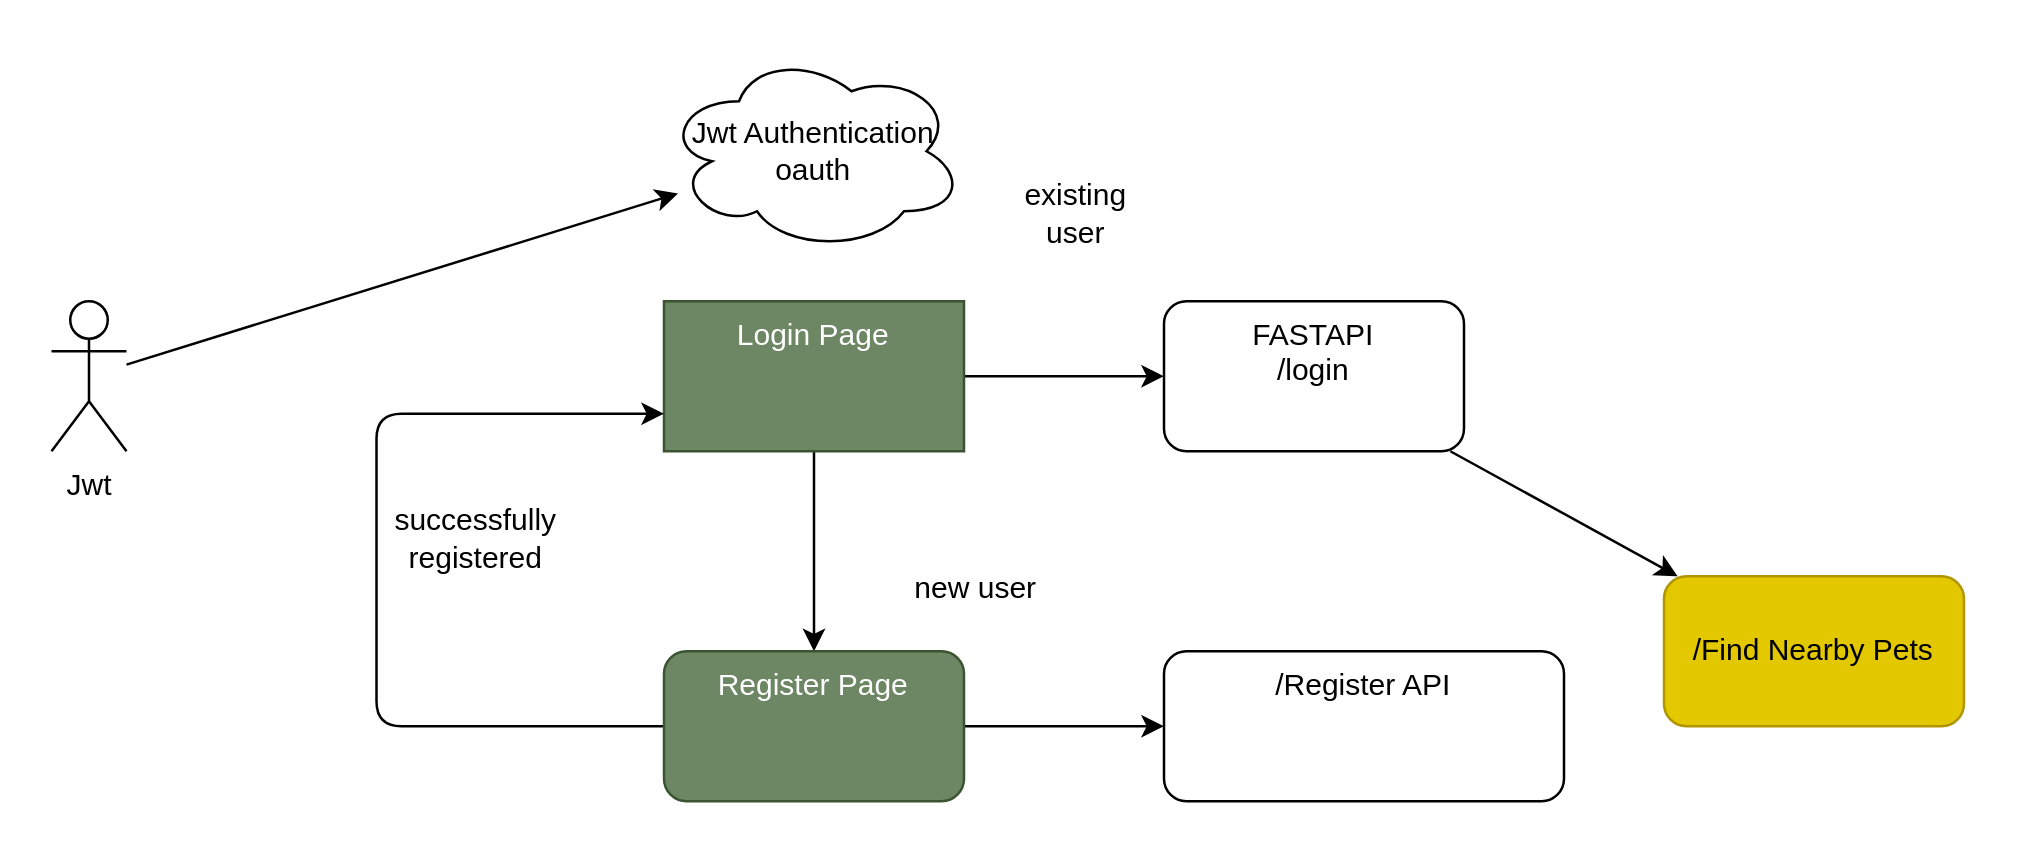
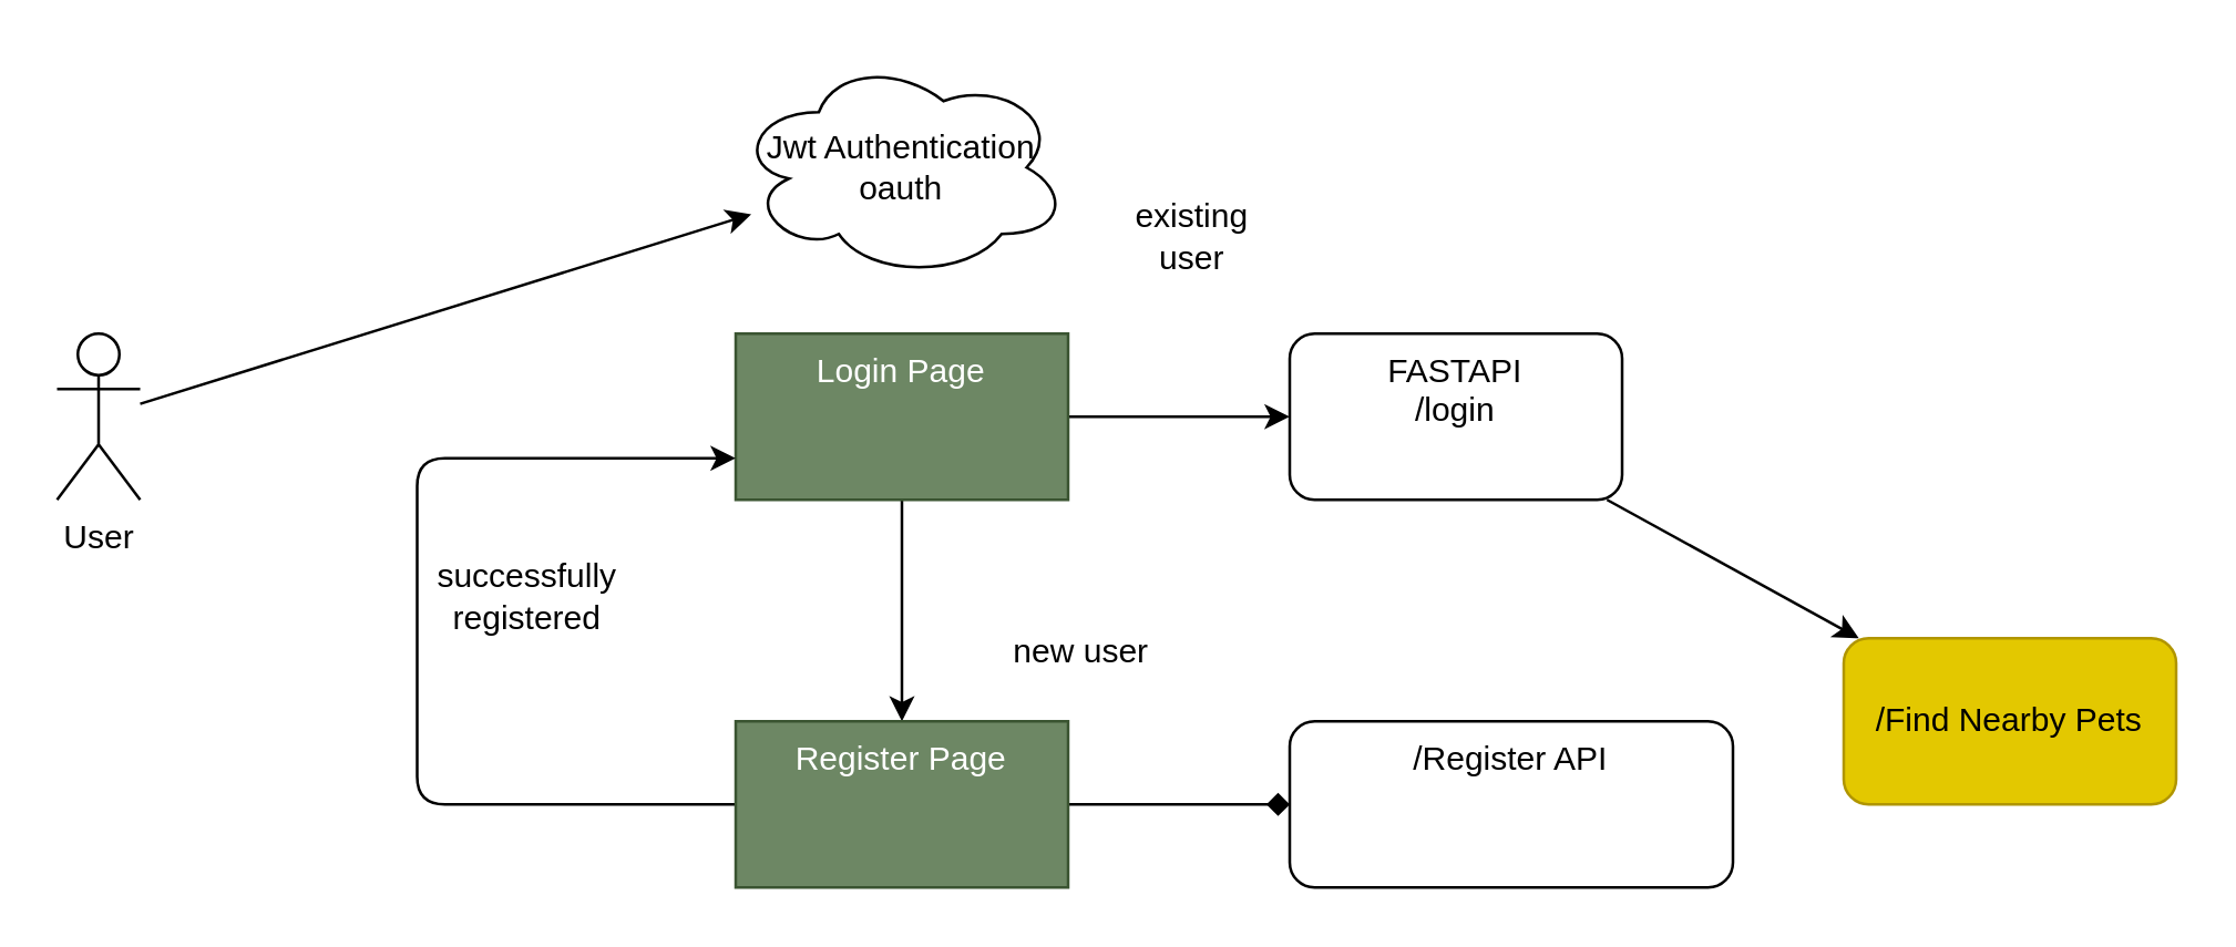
  <mxCell id="0" />
  <mxCell id="1" parent="0" />
  <mxCell id="2" value="" style="edgeStyle=none;html=1;" edge="1" parent="1" source="3" target="16"><mxGeometry relative="1" as="geometry" /></mxCell>
- <mxCell id="3" value="Jwt" style="shape=umlActor;verticalLabelPosition=bottom;verticalAlign=top;html=1;outlineConnect=0;" vertex="1" parent="1"><mxGeometry x="20" y="120" width="30" height="60" as="geometry" /></mxCell>
+ <mxCell id="3" value="User" style="shape=umlActor;verticalLabelPosition=bottom;verticalAlign=top;html=1;outlineConnect=0;" vertex="1" parent="1"><mxGeometry x="20" y="120" width="30" height="60" as="geometry" /></mxCell>
  <mxCell id="4" value="" style="edgeStyle=none;html=1;" edge="1" parent="1" source="6" target="8"><mxGeometry relative="1" as="geometry" /></mxCell>
  <mxCell id="5" value="" style="edgeStyle=none;html=1;" edge="1" parent="1" source="6" target="11"><mxGeometry relative="1" as="geometry" /></mxCell>
  <mxCell id="6" value="&lt;div style=&quot;&quot;&gt;&lt;span style=&quot;background-color: initial;&quot;&gt;Login Page&lt;/span&gt;&lt;/div&gt;" style="whiteSpace=wrap;html=1;verticalAlign=top;align=center;fillColor=#6d8764;fontColor=#ffffff;strokeColor=#3A5431;" vertex="1" parent="1"><mxGeometry x="265" y="120" width="120" height="60" as="geometry" /></mxCell>
  <mxCell id="7" style="edgeStyle=none;html=1;" edge="1" parent="1" source="8" target="17"><mxGeometry relative="1" as="geometry" /></mxCell>
  <mxCell id="8" value="FASTAPI&lt;br&gt;/login" style="rounded=1;whiteSpace=wrap;html=1;verticalAlign=top;" vertex="1" parent="1"><mxGeometry x="465" y="120" width="120" height="60" as="geometry" /></mxCell>
  <mxCell id="9" style="edgeStyle=none;html=1;entryX=0;entryY=0.75;entryDx=0;entryDy=0;" edge="1" parent="1" source="11" target="6"><mxGeometry relative="1" as="geometry"><Array as="points"><mxPoint x="150" y="290" /><mxPoint x="150" y="165" /></Array></mxGeometry></mxCell>
- <mxCell id="10" value="" style="edgeStyle=none;html=1;" edge="1" parent="1" source="11" target="15"><mxGeometry relative="1" as="geometry" /></mxCell>
- <mxCell id="11" value="Register Page" style="rounded=1;whiteSpace=wrap;html=1;verticalAlign=top;fillColor=#6d8764;fontColor=#ffffff;strokeColor=#3A5431;" vertex="1" parent="1"><mxGeometry x="265" y="260" width="120" height="60" as="geometry" /></mxCell>
+ <mxCell id="10" value="" style="edgeStyle=none;html=1;endArrow=diamond;" edge="1" parent="1" source="11" target="15"><mxGeometry relative="1" as="geometry" /></mxCell>
+ <mxCell id="11" value="Register Page" style="whiteSpace=wrap;html=1;verticalAlign=top;fillColor=#6d8764;fontColor=#ffffff;strokeColor=#3A5431;rounded=0;" vertex="1" parent="1"><mxGeometry x="265" y="260" width="120" height="60" as="geometry" /></mxCell>
  <mxCell id="12" value="existing user" style="text;html=1;strokeColor=none;fillColor=none;align=center;verticalAlign=middle;whiteSpace=wrap;rounded=0;" vertex="1" parent="1"><mxGeometry x="400" y="70" width="60" height="30" as="geometry" /></mxCell>
  <mxCell id="13" value="successfully registered" style="text;html=1;strokeColor=none;fillColor=none;align=center;verticalAlign=middle;whiteSpace=wrap;rounded=0;" vertex="1" parent="1"><mxGeometry x="160" y="200" width="60" height="30" as="geometry" /></mxCell>
  <mxCell id="14" value="new user" style="text;html=1;strokeColor=none;fillColor=none;align=center;verticalAlign=middle;whiteSpace=wrap;rounded=0;" vertex="1" parent="1"><mxGeometry x="360" y="220" width="60" height="30" as="geometry" /></mxCell>
  <mxCell id="15" value="/Register API" style="whiteSpace=wrap;html=1;verticalAlign=top;rounded=1;" vertex="1" parent="1"><mxGeometry x="465" y="260" width="160" height="60" as="geometry" /></mxCell>
  <mxCell id="16" value="Jwt Authentication&lt;br&gt;oauth" style="ellipse;shape=cloud;whiteSpace=wrap;html=1;" vertex="1" parent="1"><mxGeometry x="265" width="120" height="80" as="geometry" y="20" /></mxCell>
  <mxCell id="17" value="/Find Nearby Pets" style="rounded=1;whiteSpace=wrap;html=1;fillColor=#e3c800;fontColor=#000000;strokeColor=#B09500;" vertex="1" parent="1"><mxGeometry x="665" y="230" width="120" height="60" as="geometry" /></mxCell>
